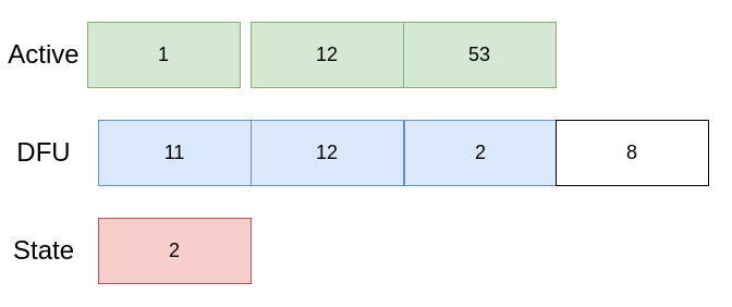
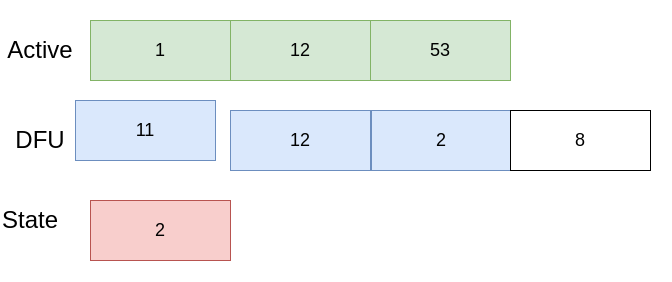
  <mxCell id="0" />
  <mxCell id="1" parent="0" />
- <mxCell id="2" value="&lt;font style=&quot;font-size: 18px&quot;&gt;1&lt;/font&gt;" style="rounded=0;whiteSpace=wrap;html=1;fillColor=#d5e8d4;strokeColor=#82b366;" parent="1" vertex="1"><mxGeometry x="80" y="20" width="140" height="60" as="geometry" /></mxCell>
+ <mxCell id="2" value="&lt;font style=&quot;font-size: 18px&quot;&gt;1&lt;/font&gt;" style="rounded=0;whiteSpace=wrap;html=1;fillColor=#d5e8d4;strokeColor=#82b366;" parent="1" vertex="1"><mxGeometry x="90" y="20" width="140" height="60" as="geometry" /></mxCell>
  <mxCell id="3" value="&lt;font style=&quot;font-size: 18px&quot;&gt;12&lt;/font&gt;" style="rounded=0;whiteSpace=wrap;html=1;fillColor=#d5e8d4;strokeColor=#82b366;" parent="1" vertex="1"><mxGeometry x="230" y="20" width="140" height="60" as="geometry" /></mxCell>
  <mxCell id="4" value="&lt;font style=&quot;font-size: 18px&quot;&gt;53&lt;/font&gt;" style="rounded=0;whiteSpace=wrap;html=1;fillColor=#d5e8d4;strokeColor=#82b366;" parent="1" vertex="1"><mxGeometry x="370" y="20" width="140" height="60" as="geometry" /></mxCell>
  <mxCell id="5" value="&lt;font style=&quot;font-size: 18px&quot;&gt;2&lt;/font&gt;" style="rounded=0;whiteSpace=wrap;html=1;fillColor=#f8cecc;strokeColor=#b85450;" parent="1" vertex="1"><mxGeometry x="90" y="200" width="140" height="60" as="geometry" /></mxCell>
- <mxCell id="6" value="&lt;font style=&quot;font-size: 18px&quot;&gt;11&lt;/font&gt;" style="rounded=0;whiteSpace=wrap;html=1;fillColor=#dae8fc;strokeColor=#6c8ebf;" parent="1" vertex="1"><mxGeometry x="90" y="110" width="140" height="60" as="geometry" /></mxCell>
+ <mxCell id="6" value="&lt;font style=&quot;font-size: 18px&quot;&gt;11&lt;/font&gt;" style="rounded=0;whiteSpace=wrap;html=1;fillColor=#dae8fc;strokeColor=#6c8ebf;" parent="1" vertex="1"><mxGeometry x="75" y="100" width="140" height="60" as="geometry" /></mxCell>
  <mxCell id="7" value="&lt;font style=&quot;font-size: 18px&quot;&gt;12&lt;/font&gt;" style="rounded=0;whiteSpace=wrap;html=1;fillColor=#dae8fc;strokeColor=#6c8ebf;" parent="1" vertex="1"><mxGeometry x="230" y="110" width="140" height="60" as="geometry" /></mxCell>
  <mxCell id="8" value="&lt;font style=&quot;font-size: 18px&quot;&gt;2&lt;/font&gt;" style="rounded=0;whiteSpace=wrap;html=1;fillColor=#dae8fc;strokeColor=#6c8ebf;" parent="1" vertex="1"><mxGeometry x="371" y="110" width="140" height="60" as="geometry" /></mxCell>
  <mxCell id="9" value="&lt;font style=&quot;font-size: 18px&quot;&gt;8&lt;/font&gt;" style="rounded=0;whiteSpace=wrap;html=1;" parent="1" vertex="1"><mxGeometry x="510" y="110" width="140" height="60" as="geometry" /></mxCell>
  <mxCell id="10" value="&lt;font style=&quot;font-size: 24px&quot;&gt;Active&lt;/font&gt;" style="text;html=1;strokeColor=none;fillColor=none;align=center;verticalAlign=middle;whiteSpace=wrap;rounded=0;" parent="1" vertex="1"><mxGeometry x="20" y="40" width="40" height="20" as="geometry" /></mxCell>
  <mxCell id="11" value="&lt;font style=&quot;font-size: 24px&quot;&gt;DFU&lt;/font&gt;" style="text;html=1;strokeColor=none;fillColor=none;align=center;verticalAlign=middle;whiteSpace=wrap;rounded=0;" parent="1" vertex="1"><mxGeometry x="20" y="130" width="40" height="20" as="geometry" /></mxCell>
- <mxCell id="12" value="&lt;font style=&quot;font-size: 24px&quot;&gt;State&lt;/font&gt;" style="text;html=1;strokeColor=none;fillColor=none;align=center;verticalAlign=middle;whiteSpace=wrap;rounded=0;" parent="1" vertex="1"><mxGeometry x="20" y="220" width="40" height="20" as="geometry" /></mxCell>
+ <mxCell id="12" value="&lt;font style=&quot;font-size: 24px&quot;&gt;State&lt;/font&gt;" style="text;html=1;strokeColor=none;fillColor=none;align=center;verticalAlign=middle;whiteSpace=wrap;rounded=0;" parent="1" vertex="1"><mxGeometry x="10" y="210" width="40" height="20" as="geometry" /></mxCell>
